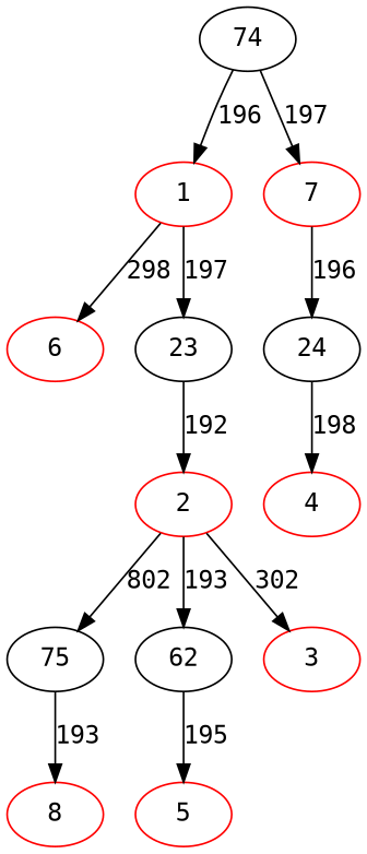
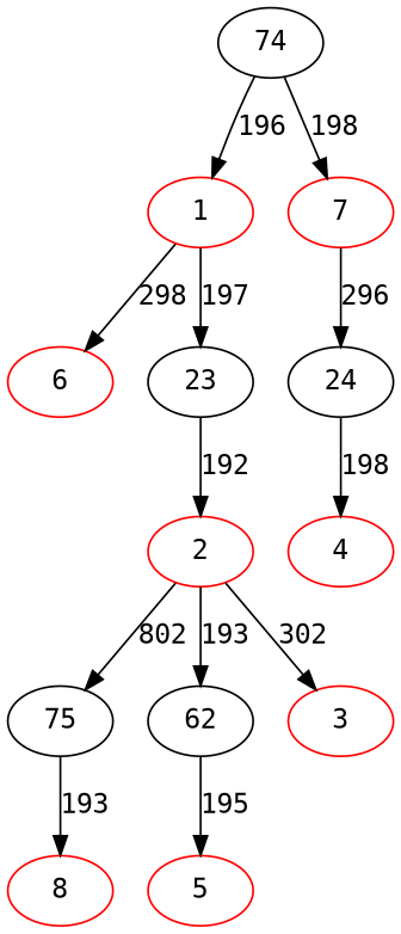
  digraph {
    fontname="DejaVu Sans Mono"
    node [color=red fontname="DejaVu Sans Mono"]
    edge [fontname="DejaVu Sans Mono"]
    1
    6
    23 [color=black]
    2
    74 [color=black]
    7
    75 [color=black]
    62 [color=black]
    3
    8
    5
    24 [color=black]
    4
    1 -> 6 [label=298]
    1 -> 23 [label=197]
    23 -> 2 [label=192]
    2 -> 75 [label=802]
    2 -> 62 [label=193]
    2 -> 3 [label=302]
    74 -> 1 [label=196]
-   74 -> 7 [label=197]
-   7 -> 24 [label=196]
+   74 -> 7 [label=198]
+   7 -> 24 [label=296]
    75 -> 8 [label=193]
    62 -> 5 [label=195]
    24 -> 4 [label=198]
  }
